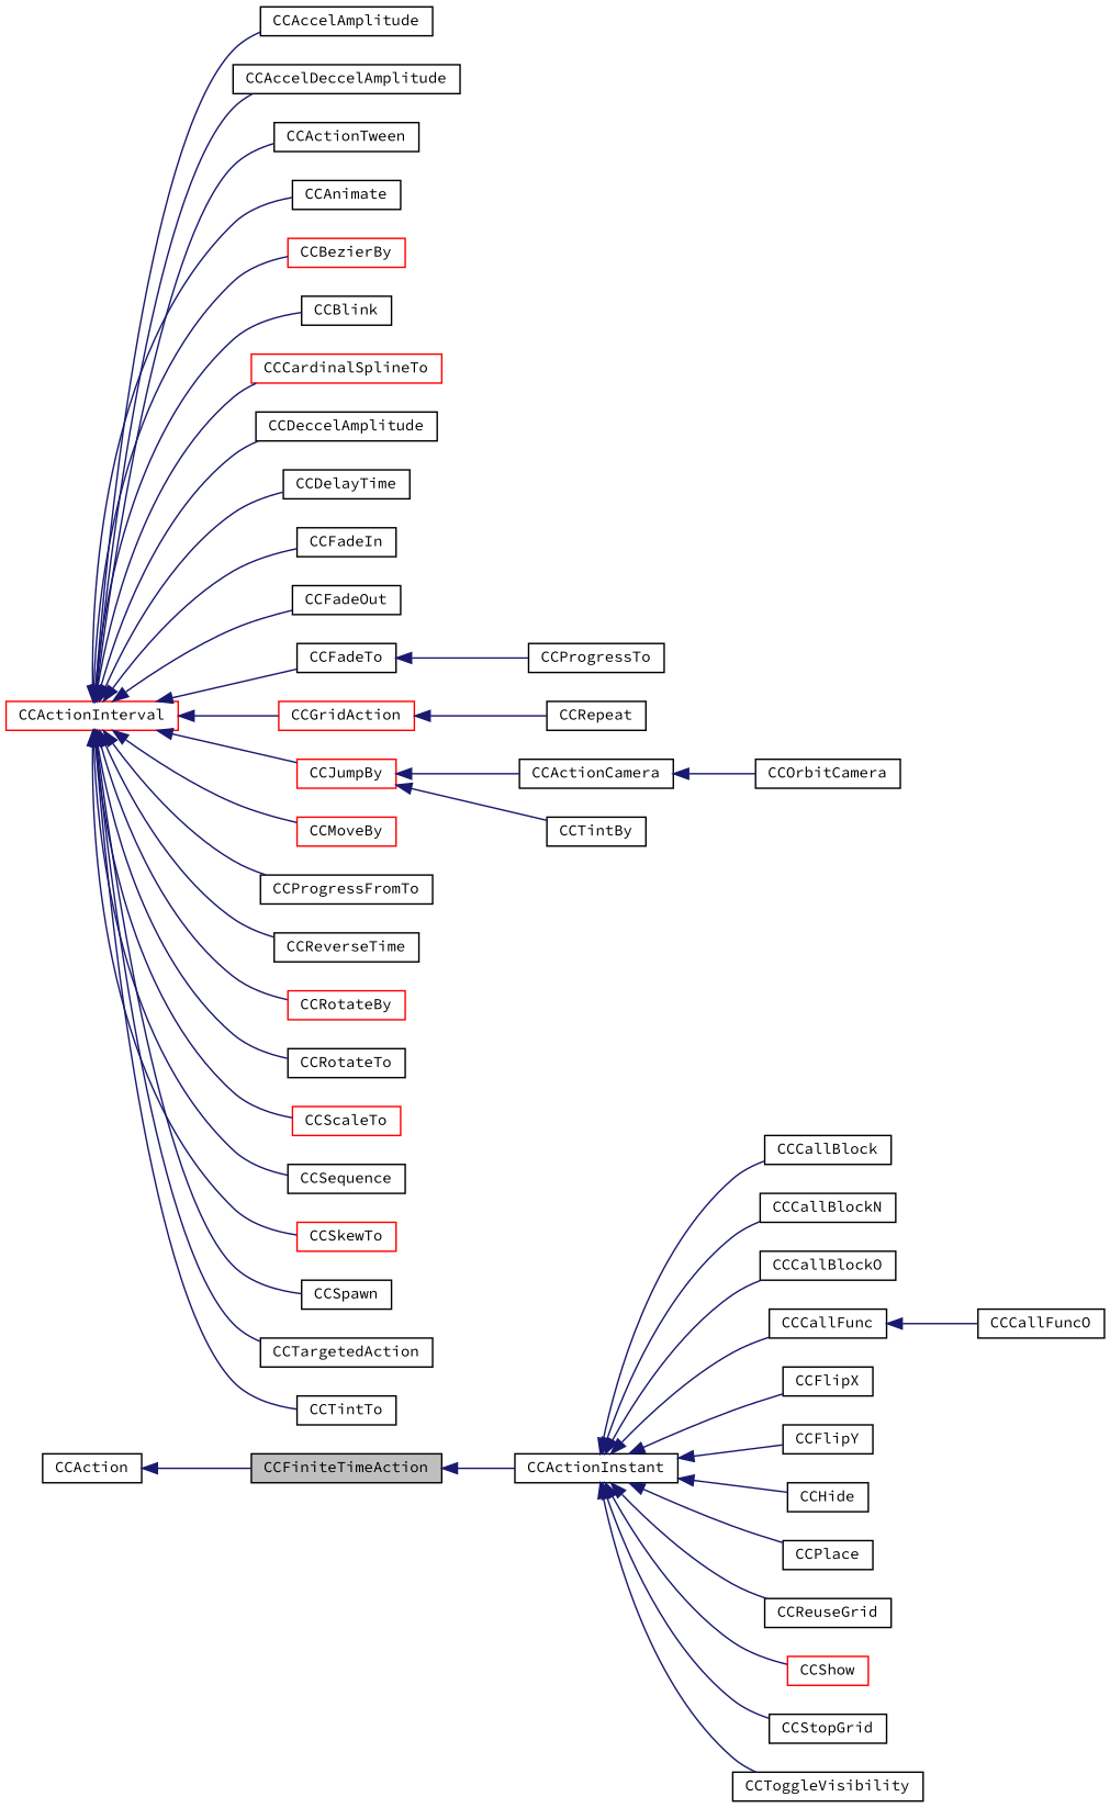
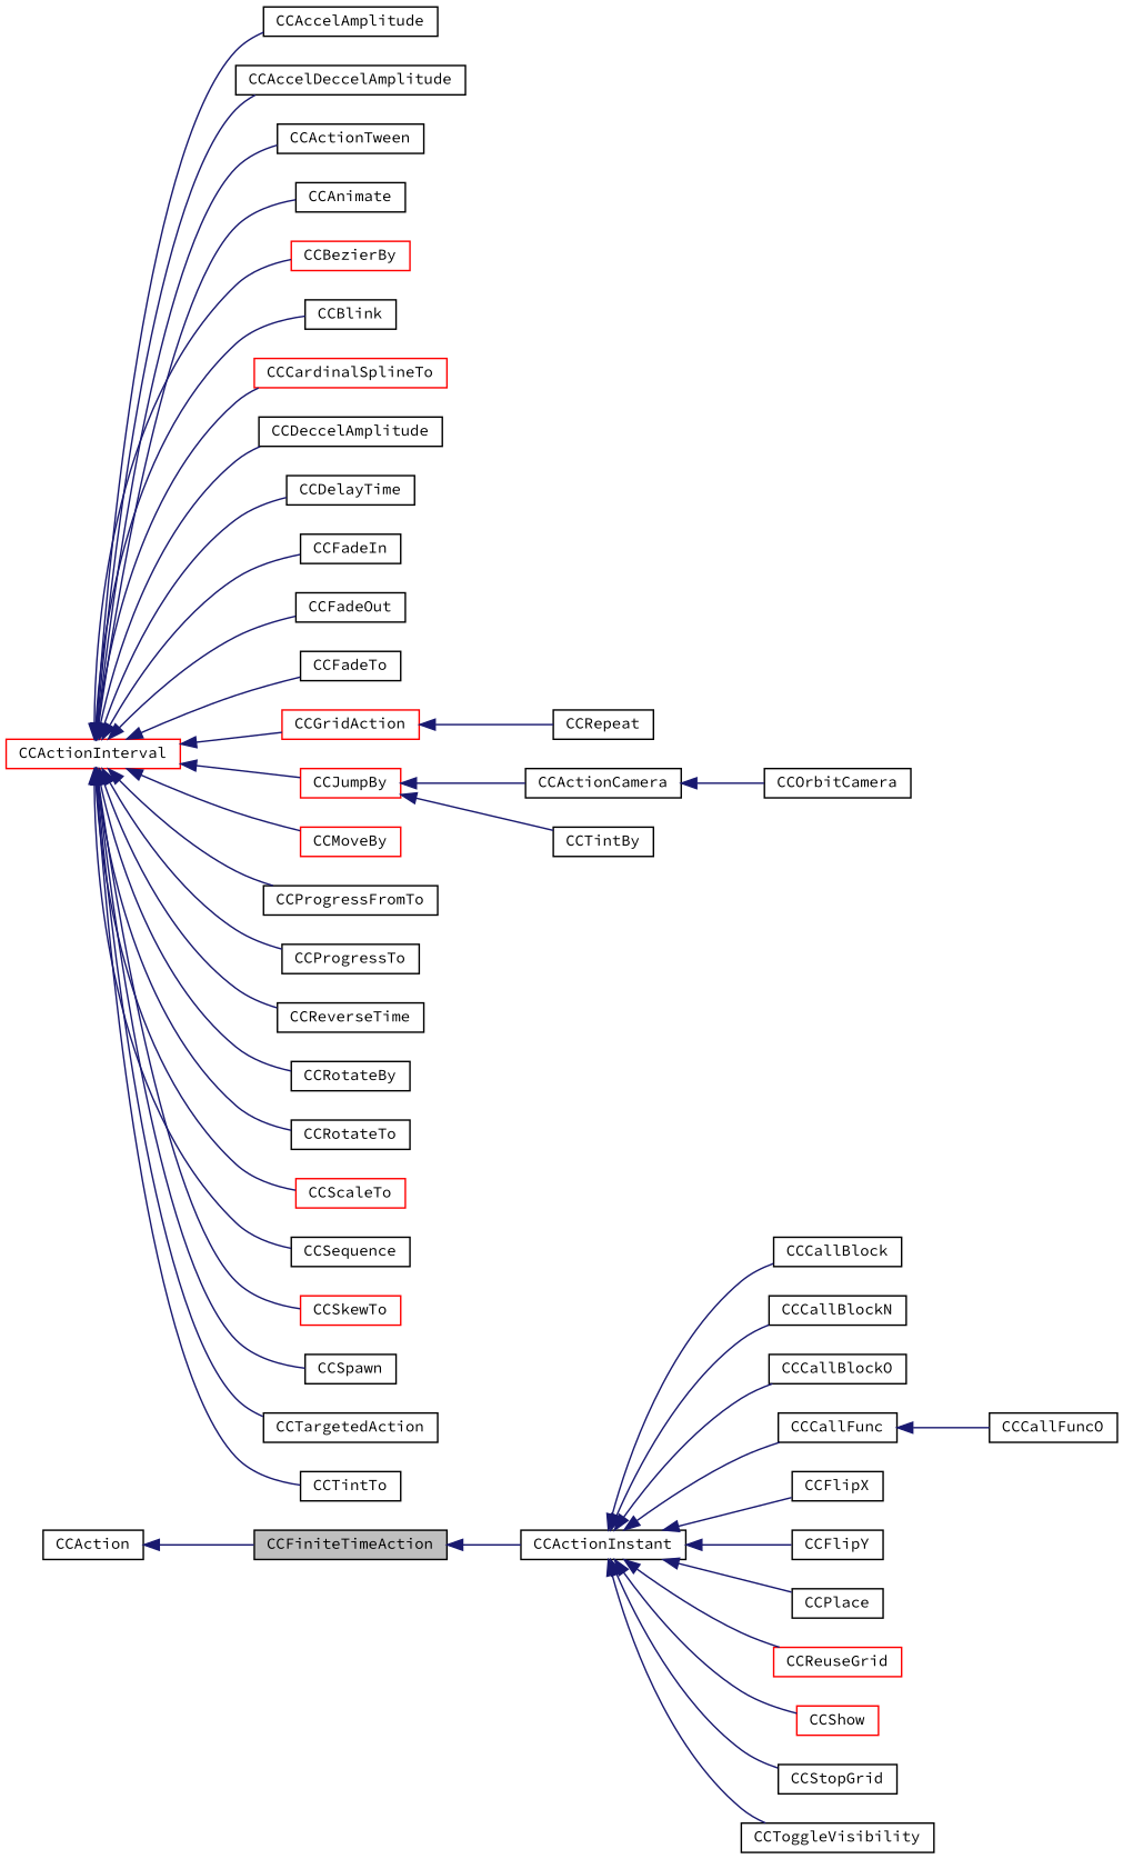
  digraph {
    fontname="Source Code Pro"
    rankdir=LR
    node [color=black fontname="Source Code Pro" fontsize=10 shape=record]
    edge [color=midnightblue dir=back fontname="Source Code Pro" fontsize=10 labelfontname=FreeSans labelfontsize=10 style=solid]
    n1 [fillcolor=grey75 fontcolor=black height=0.2 label=CCFiniteTimeAction style=filled width=0.4]
    n2 [height=0.2 label=CCActionInstant width=0.4]
    n3 [height=0.2 label=CCCallBlock width=0.4]
    n4 [height=0.2 label=CCCallBlockN width=0.4]
    n5 [height=0.2 label=CCCallBlockO width=0.4]
    n6 [height=0.2 label=CCCallFunc width=0.4]
    n7 [height=0.2 label=CCFlipX width=0.4]
    n8 [height=0.2 label=CCFlipY width=0.4]
-   n9 [height=0.2 label=CCHide width=0.4]
    n10 [height=0.2 label=CCPlace width=0.4]
-   n11 [height=0.2 label=CCReuseGrid width=0.4]
+   n11 [color=red height=0.2 label=CCReuseGrid width=0.4]
    n12 [color=red height=0.2 label=CCShow width=0.4]
    n13 [height=0.2 label=CCStopGrid width=0.4]
    n14 [height=0.2 label=CCToggleVisibility width=0.4]
    n15 [color=red height=0.2 label=CCActionInterval width=0.4]
    n16 [height=0.2 label=CCAccelAmplitude width=0.4]
    n17 [height=0.2 label=CCAccelDeccelAmplitude width=0.4]
    n18 [height=0.2 label=CCActionTween width=0.4]
    n19 [height=0.2 label=CCAnimate width=0.4]
    n20 [color=red height=0.2 label=CCBezierBy width=0.4]
    n21 [height=0.2 label=CCBlink width=0.4]
    n22 [color=red height=0.2 label=CCCardinalSplineTo width=0.4]
    n23 [height=0.2 label=CCDeccelAmplitude width=0.4]
    n24 [height=0.2 label=CCDelayTime width=0.4]
    n25 [height=0.2 label=CCFadeIn width=0.4]
    n26 [height=0.2 label=CCFadeOut width=0.4]
    n27 [height=0.2 label=CCFadeTo width=0.4]
    n28 [color=red height=0.2 label=CCGridAction width=0.4]
    n29 [color=red height=0.2 label=CCJumpBy width=0.4]
    n30 [color=red height=0.2 label=CCMoveBy width=0.4]
    n31 [height=0.2 label=CCProgressFromTo width=0.4]
    n32 [height=0.2 label=CCProgressTo width=0.4]
    n33 [height=0.2 label=CCReverseTime width=0.4]
-   n34 [color=red height=0.2 label=CCRotateBy width=0.4]
+   n34 [height=0.2 label=CCRotateBy width=0.4]
    n35 [height=0.2 label=CCRotateTo width=0.4]
    n36 [color=red height=0.2 label=CCScaleTo width=0.4]
    n37 [height=0.2 label=CCSequence width=0.4]
    n38 [color=red height=0.2 label=CCSkewTo width=0.4]
    n39 [height=0.2 label=CCSpawn width=0.4]
    n40 [height=0.2 label=CCTargetedAction width=0.4]
    n41 [height=0.2 label=CCTintTo width=0.4]
    n42 [height=0.2 label=CCAction width=0.4]
    n43 [height=0.2 label=CCCallFuncO width=0.4]
    n44 [height=0.2 label=CCActionCamera width=0.4]
    n45 [height=0.2 label=CCOrbitCamera width=0.4]
    n46 [height=0.2 label=CCRepeat width=0.4]
    n47 [height=0.2 label=CCTintBy width=0.4]
    n1 -> n2
    n2 -> n3
    n2 -> n4
    n2 -> n5
    n2 -> n6
    n2 -> n7
    n2 -> n8
-   n2 -> n9
    n2 -> n10
    n2 -> n11
    n2 -> n12
    n2 -> n13
    n2 -> n14
    n6 -> n43
    n15 -> n16
    n15 -> n17
    n15 -> n18
    n15 -> n19
    n15 -> n20
    n15 -> n21
    n15 -> n22
    n15 -> n23
    n15 -> n24
    n15 -> n25
    n15 -> n26
    n15 -> n27
    n15 -> n28
    n15 -> n29
    n15 -> n30
    n15 -> n31
-   n27 -> n32
+   n15 -> n32
    n15 -> n33
    n15 -> n34
    n15 -> n35
    n15 -> n36
    n15 -> n37
    n15 -> n38
    n15 -> n39
    n15 -> n40
    n15 -> n41
    n28 -> n46
    n29 -> n44
    n29 -> n47
    n42 -> n1
    n44 -> n45
  }
